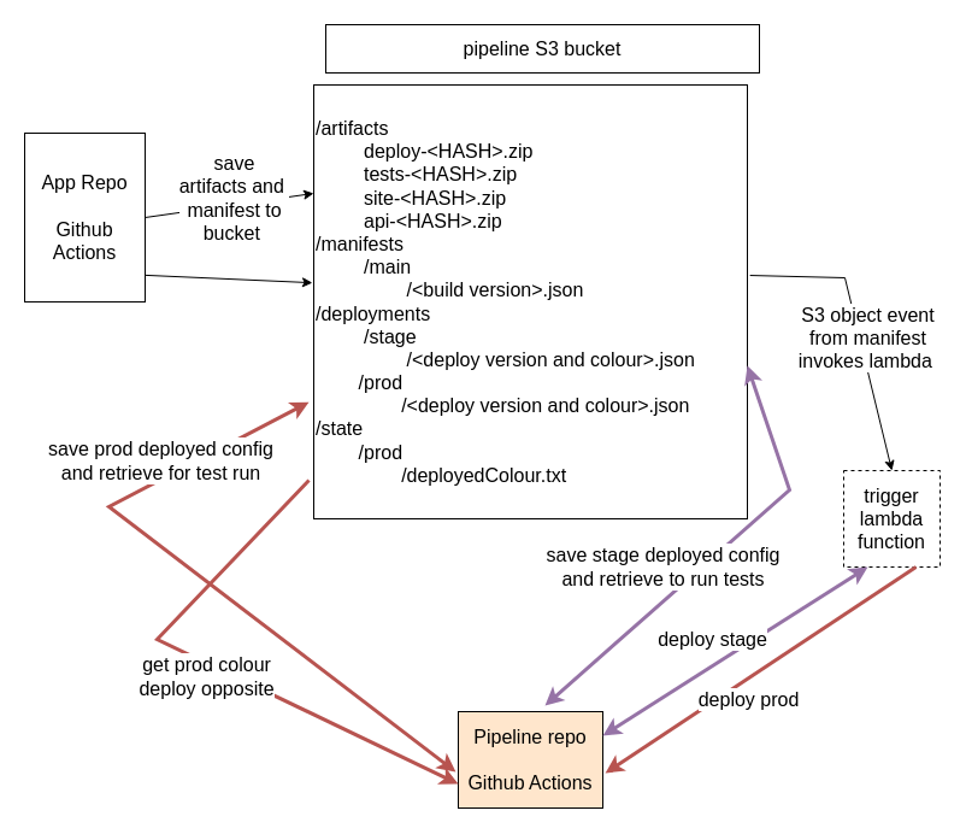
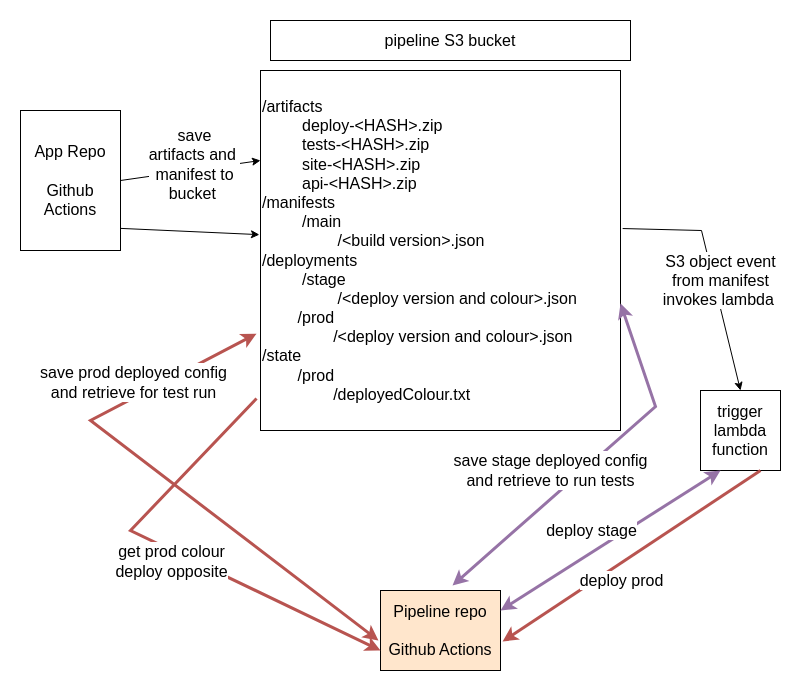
  <mxCell id="0" />
  <mxCell id="1" parent="0" />
  <mxCell id="2" value="&lt;font style=&quot;font-size: 16px&quot;&gt;App Repo &lt;br&gt;&lt;br&gt;Github Actions&lt;/font&gt;" style="whiteSpace=wrap;html=1;aspect=fixed;" vertex="1" parent="1"><mxGeometry x="20" y="110" width="100" height="140" as="geometry" /></mxCell>
  <mxCell id="3" value="&lt;div&gt;&lt;span style=&quot;font-size: 16px&quot;&gt;/artifacts&lt;/span&gt;&lt;/div&gt;&lt;blockquote style=&quot;margin: 0 0 0 40px ; border: none ; padding: 0px&quot;&gt;&lt;span style=&quot;font-size: 16px&quot;&gt;&lt;div&gt;&lt;span&gt;deploy-&amp;lt;HASH&amp;gt;.zip&lt;/span&gt;&lt;/div&gt;&lt;/span&gt;&lt;span style=&quot;font-size: 16px&quot;&gt;tests-&amp;lt;HASH&amp;gt;.zip&lt;br&gt;&lt;/span&gt;&lt;span style=&quot;font-size: 16px&quot;&gt;site-&amp;lt;HASH&amp;gt;.zip&lt;br&gt;&lt;/span&gt;&lt;span style=&quot;font-size: 16px&quot;&gt;api-&amp;lt;HASH&amp;gt;.zip&lt;/span&gt;&lt;/blockquote&gt;&lt;span style=&quot;font-size: 16px&quot;&gt;&lt;div&gt;&lt;span&gt;/manifests&lt;/span&gt;&lt;/div&gt;&lt;/span&gt;&lt;blockquote style=&quot;margin: 0 0 0 40px ; border: none ; padding: 0px&quot;&gt;&lt;span style=&quot;font-size: 16px&quot;&gt;&lt;div&gt;&lt;span&gt;/main&lt;/span&gt;&lt;/div&gt;&lt;/span&gt;&lt;span style=&quot;font-size: 16px&quot;&gt;&lt;div&gt;&lt;span&gt;&lt;span style=&quot;white-space: pre&quot;&gt;&#09;&lt;/span&gt;/&lt;/span&gt;&lt;span&gt;&amp;lt;build version&amp;gt;.json&lt;/span&gt;&lt;/div&gt;&lt;/span&gt;&lt;/blockquote&gt;&lt;span style=&quot;font-size: 16px&quot;&gt;&lt;div&gt;&lt;span&gt;/deployments&lt;/span&gt;&lt;/div&gt;&lt;/span&gt;&lt;blockquote style=&quot;margin: 0 0 0 40px ; border: none ; padding: 0px&quot;&gt;&lt;span style=&quot;font-size: 16px&quot;&gt;&lt;div&gt;&lt;span&gt;/stage&lt;/span&gt;&lt;/div&gt;&lt;/span&gt;&lt;span style=&quot;font-size: 16px&quot;&gt;&lt;div&gt;&lt;span&gt;&lt;span style=&quot;white-space: pre&quot;&gt;&#09;&lt;/span&gt;/&amp;lt;deploy version and colour&amp;gt;.json&lt;/span&gt;&lt;/div&gt;&lt;/span&gt;&lt;/blockquote&gt;&lt;div style=&quot;font-size: 16px&quot;&gt;&lt;span&gt;&#09;&lt;/span&gt;&lt;span style=&quot;white-space: pre&quot;&gt;&#09;&lt;/span&gt;/prod&lt;br&gt;&lt;/div&gt;&lt;div style=&quot;font-size: 16px&quot;&gt;&lt;span&gt;&#09;&lt;/span&gt;&lt;span&gt;&#09;&lt;/span&gt;&lt;span style=&quot;white-space: pre&quot;&gt;&#09;&lt;/span&gt;&lt;span style=&quot;white-space: pre&quot;&gt;&#09;&lt;/span&gt;/&amp;lt;deploy version and colour&amp;gt;.json&lt;/div&gt;&lt;span style=&quot;font-size: 16px&quot;&gt;&lt;div&gt;&lt;span&gt;/state&lt;/span&gt;&lt;/div&gt;&lt;div&gt;&lt;span&gt;&lt;span style=&quot;white-space: pre&quot;&gt;&#09;&lt;/span&gt;/prod&lt;/span&gt;&lt;/div&gt;&lt;div&gt;&lt;span&gt;&lt;span style=&quot;white-space: pre&quot;&gt;&#09;&lt;/span&gt;&lt;span style=&quot;white-space: pre&quot;&gt;&#09;&lt;/span&gt;/deployedColour.txt&lt;br&gt;&lt;/span&gt;&lt;/div&gt;&lt;/span&gt;" style="whiteSpace=wrap;html=1;aspect=fixed;align=left;" vertex="1" parent="1"><mxGeometry x="260" y="70" width="360" height="360" as="geometry" /></mxCell>
  <mxCell id="4" value="pipeline S3 bucket" style="rounded=0;whiteSpace=wrap;html=1;fontSize=16;" vertex="1" parent="1"><mxGeometry x="270" y="20" width="360" height="40" as="geometry" /></mxCell>
  <mxCell id="5" value="" style="endArrow=classic;html=1;rounded=0;fontSize=16;entryX=0;entryY=0.25;entryDx=0;entryDy=0;exitX=1;exitY=0.5;exitDx=0;exitDy=0;" edge="1" parent="1" source="2" target="3"><mxGeometry width="50" height="50" relative="1" as="geometry"><mxPoint x="200" y="220" as="sourcePoint" /><mxPoint x="250" y="170" as="targetPoint" /></mxGeometry></mxCell>
  <mxCell id="6" value="save&lt;br&gt;artifacts and&amp;nbsp;&lt;br&gt;manifest&amp;nbsp;to&lt;br&gt;bucket&amp;nbsp;" style="edgeLabel;html=1;align=center;verticalAlign=middle;resizable=0;points=[];fontSize=16;" vertex="1" connectable="0" parent="5"><mxGeometry x="0.352" y="1" relative="1" as="geometry"><mxPoint x="-21" y="-2" as="offset" /></mxGeometry></mxCell>
  <mxCell id="7" value="" style="endArrow=classic;html=1;rounded=0;fontSize=16;exitX=1;exitY=0.842;exitDx=0;exitDy=0;exitPerimeter=0;entryX=-0.003;entryY=0.456;entryDx=0;entryDy=0;entryPerimeter=0;" edge="1" parent="1" source="2" target="3"><mxGeometry width="50" height="50" relative="1" as="geometry"><mxPoint x="370" y="240" as="sourcePoint" /><mxPoint x="250" y="200" as="targetPoint" /></mxGeometry></mxCell>
- <mxCell id="8" value="&lt;font style=&quot;font-size: 16px&quot;&gt;trigger lambda function&lt;/font&gt;" style="whiteSpace=wrap;html=1;aspect=fixed;dashed=1;" vertex="1" parent="1"><mxGeometry x="700" y="390" width="80" height="80" as="geometry" /></mxCell>
+ <mxCell id="8" value="&lt;font style=&quot;font-size: 16px&quot;&gt;trigger lambda function&lt;/font&gt;" style="whiteSpace=wrap;html=1;aspect=fixed;" vertex="1" parent="1"><mxGeometry x="700" y="390" width="80" height="80" as="geometry" /></mxCell>
  <mxCell id="9" value="" style="endArrow=classic;html=1;rounded=0;fontSize=16;entryX=0.5;entryY=0;entryDx=0;entryDy=0;exitX=1.006;exitY=0.439;exitDx=0;exitDy=0;exitPerimeter=0;" edge="1" parent="1" source="3" target="8"><mxGeometry width="50" height="50" relative="1" as="geometry"><mxPoint x="560" y="270" as="sourcePoint" /><mxPoint x="660" y="390" as="targetPoint" /><Array as="points"><mxPoint x="701" y="230" /></Array></mxGeometry></mxCell>
  <mxCell id="10" value="S3 object event&lt;br&gt;from manifest&lt;br&gt;invokes lambda&amp;nbsp;" style="edgeLabel;html=1;align=center;verticalAlign=middle;resizable=0;points=[];fontSize=16;" vertex="1" connectable="0" parent="9"><mxGeometry x="-0.082" y="-2" relative="1" as="geometry"><mxPoint x="13" y="17" as="offset" /></mxGeometry></mxCell>
  <mxCell id="11" value="Pipeline repo &lt;br&gt;&lt;br&gt;Github Actions" style="rounded=0;whiteSpace=wrap;html=1;fontSize=16;fillColor=#ffe6cc;" vertex="1" parent="1"><mxGeometry x="380" y="590" width="120" height="80" as="geometry" /></mxCell>
  <mxCell id="12" value="" style="endArrow=classic;html=1;rounded=0;fontSize=16;exitX=0.25;exitY=1;exitDx=0;exitDy=0;entryX=1;entryY=0.25;entryDx=0;entryDy=0;fillColor=#e1d5e7;strokeColor=#9673a6;strokeWidth=3;startArrow=classic;startFill=1;" edge="1" parent="1" source="8" target="11"><mxGeometry width="50" height="50" relative="1" as="geometry"><mxPoint x="470" y="350" as="sourcePoint" /><mxPoint x="520" y="300" as="targetPoint" /></mxGeometry></mxCell>
  <mxCell id="13" value="deploy stage" style="edgeLabel;html=1;align=center;verticalAlign=middle;resizable=0;points=[];fontSize=16;" vertex="1" connectable="0" parent="12"><mxGeometry x="0.156" y="-3" relative="1" as="geometry"><mxPoint y="-19" as="offset" /></mxGeometry></mxCell>
  <mxCell id="14" value="" style="endArrow=classic;html=1;rounded=0;fontSize=16;exitX=0.6;exitY=-0.062;exitDx=0;exitDy=0;entryX=1;entryY=0.647;entryDx=0;entryDy=0;fillColor=#e1d5e7;strokeColor=#9673a6;strokeWidth=3;entryPerimeter=0;startArrow=classic;startFill=1;exitPerimeter=0;" edge="1" parent="1" source="11" target="3"><mxGeometry width="50" height="50" relative="1" as="geometry"><mxPoint x="490" y="574.04" as="sourcePoint" /><mxPoint x="625" y="276" as="targetPoint" /><Array as="points"><mxPoint x="655" y="406.04" /></Array></mxGeometry></mxCell>
  <mxCell id="15" value="save stage deployed config&lt;br&gt;and retrieve to run tests" style="edgeLabel;html=1;align=center;verticalAlign=middle;resizable=0;points=[];fontSize=16;" vertex="1" connectable="0" parent="14"><mxGeometry x="-0.376" y="4" relative="1" as="geometry"><mxPoint x="12" y="-34" as="offset" /></mxGeometry></mxCell>
  <mxCell id="16" value="" style="endArrow=classic;html=1;rounded=0;fontSize=16;exitX=0.75;exitY=1;exitDx=0;exitDy=0;entryX=1.017;entryY=0.638;entryDx=0;entryDy=0;fillColor=#f8cecc;strokeColor=#b85450;strokeWidth=3;startArrow=none;startFill=0;entryPerimeter=0;" edge="1" parent="1" source="8" target="11"><mxGeometry width="50" height="50" relative="1" as="geometry"><mxPoint x="750" y="150" as="sourcePoint" /><mxPoint x="750" y="230" as="targetPoint" /></mxGeometry></mxCell>
  <mxCell id="17" value="deploy prod" style="edgeLabel;html=1;align=center;verticalAlign=middle;resizable=0;points=[];fontSize=16;" vertex="1" connectable="0" parent="16"><mxGeometry x="0.249" y="4" relative="1" as="geometry"><mxPoint x="19" as="offset" /></mxGeometry></mxCell>
  <mxCell id="18" value="" style="endArrow=classic;html=1;rounded=0;fontSize=16;exitX=-0.017;exitY=0.625;exitDx=0;exitDy=0;entryX=-0.011;entryY=0.731;entryDx=0;entryDy=0;fillColor=#f8cecc;strokeColor=#b85450;strokeWidth=3;startArrow=classic;startFill=1;entryPerimeter=0;exitPerimeter=0;" edge="1" parent="1" source="11" target="3"><mxGeometry width="50" height="50" relative="1" as="geometry"><mxPoint x="581.96" y="350" as="sourcePoint" /><mxPoint x="580" y="432" as="targetPoint" /><Array as="points"><mxPoint x="90" y="420" /></Array></mxGeometry></mxCell>
  <mxCell id="19" value="save prod deployed config&lt;br&gt;and retrieve for test run" style="edgeLabel;html=1;align=center;verticalAlign=middle;resizable=0;points=[];fontSize=16;" vertex="1" connectable="0" parent="18"><mxGeometry x="0.615" y="1" relative="1" as="geometry"><mxPoint x="-29" as="offset" /></mxGeometry></mxCell>
  <mxCell id="20" value="" style="endArrow=none;html=1;rounded=0;fontSize=16;exitX=0;exitY=0.75;exitDx=0;exitDy=0;fillColor=#f8cecc;strokeColor=#b85450;strokeWidth=3;startArrow=classic;startFill=1;entryX=-0.011;entryY=0.911;entryDx=0;entryDy=0;entryPerimeter=0;endFill=0;" edge="1" parent="1" source="11" target="3"><mxGeometry width="50" height="50" relative="1" as="geometry"><mxPoint x="630" y="390" as="sourcePoint" /><mxPoint x="580" y="370" as="targetPoint" /><Array as="points"><mxPoint x="130" y="530" /></Array></mxGeometry></mxCell>
  <mxCell id="21" value="get prod colour&lt;br&gt;deploy opposite" style="edgeLabel;html=1;align=center;verticalAlign=middle;resizable=0;points=[];fontSize=16;" vertex="1" connectable="0" parent="20"><mxGeometry x="0.044" y="1" relative="1" as="geometry"><mxPoint x="7" y="13" as="offset" /></mxGeometry></mxCell>
